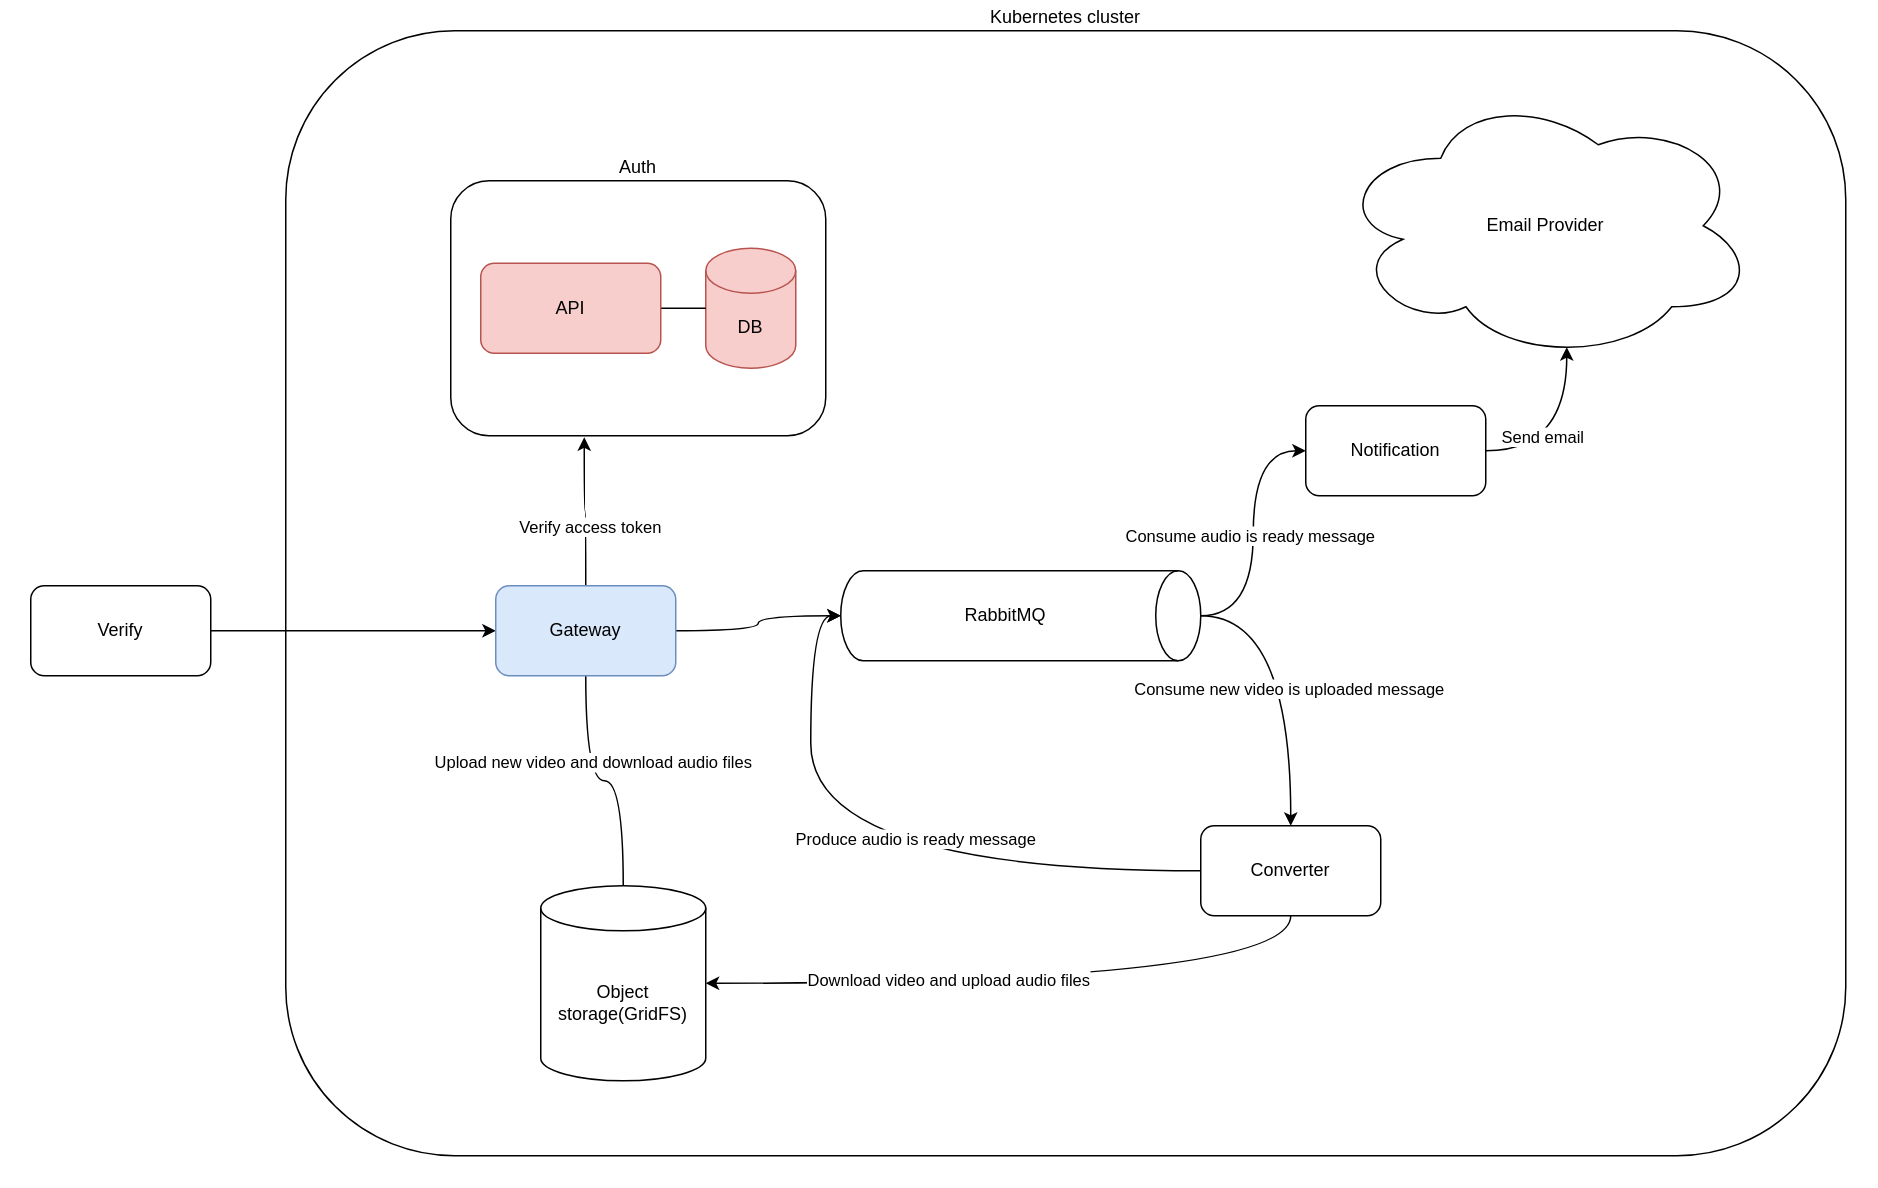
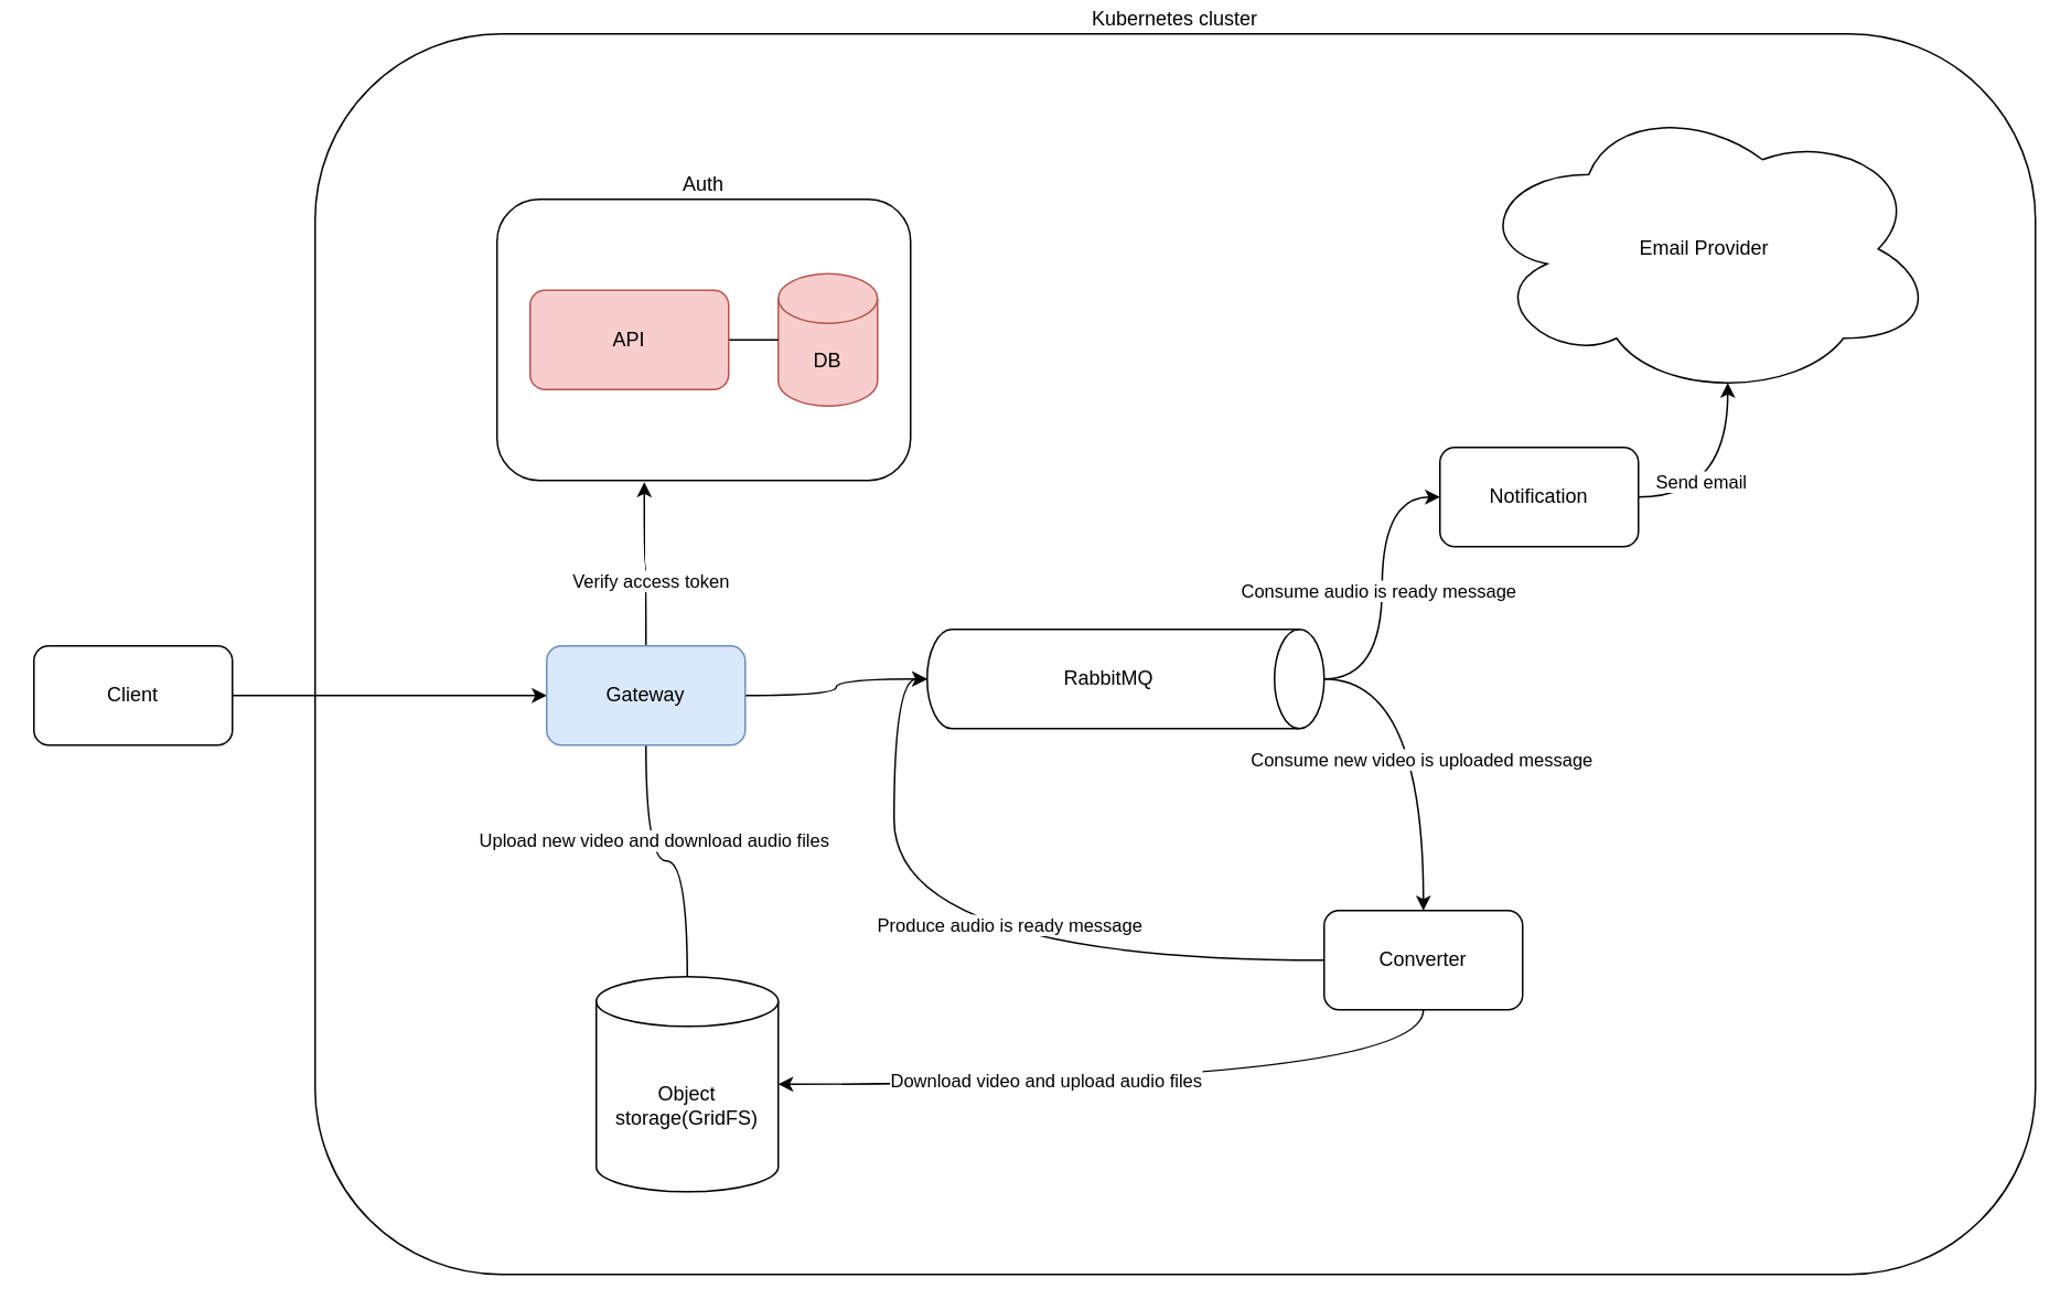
  <mxCell id="0" />
  <mxCell id="1" parent="0" />
  <mxCell id="2" value="Kubernetes cluster" style="rounded=1;whiteSpace=wrap;html=1;labelPosition=center;verticalLabelPosition=top;align=center;verticalAlign=bottom;" vertex="1" parent="1"><mxGeometry x="190" y="20" width="1040" height="750" as="geometry" /></mxCell>
  <mxCell id="3" style="edgeStyle=orthogonalEdgeStyle;orthogonalLoop=1;jettySize=auto;html=1;exitX=1;exitY=0.5;exitDx=0;exitDy=0;curved=1;" edge="1" parent="1" source="4" target="10"><mxGeometry relative="1" as="geometry" /></mxCell>
- <mxCell id="4" value="Verify" style="rounded=1;whiteSpace=wrap;html=1;" vertex="1" parent="1"><mxGeometry x="20" y="390" width="120" height="60" as="geometry" /></mxCell>
+ <mxCell id="4" value="Client" style="rounded=1;whiteSpace=wrap;html=1;" vertex="1" parent="1"><mxGeometry x="20" y="390" width="120" height="60" as="geometry" /></mxCell>
  <mxCell id="5" style="edgeStyle=orthogonalEdgeStyle;orthogonalLoop=1;jettySize=auto;html=1;exitX=0.5;exitY=0;exitDx=0;exitDy=0;entryX=0.356;entryY=1.006;entryDx=0;entryDy=0;entryPerimeter=0;curved=1;" edge="1" parent="1" source="10" target="20"><mxGeometry relative="1" as="geometry" /></mxCell>
  <mxCell id="6" value="Verify access token" style="edgeLabel;html=1;align=center;verticalAlign=middle;resizable=0;points=[];" vertex="1" connectable="0" parent="5"><mxGeometry x="-0.2" y="-2" relative="1" as="geometry"><mxPoint as="offset" /></mxGeometry></mxCell>
  <mxCell id="7" style="edgeStyle=orthogonalEdgeStyle;orthogonalLoop=1;jettySize=auto;html=1;exitX=1;exitY=0.5;exitDx=0;exitDy=0;entryX=0.5;entryY=1;entryDx=0;entryDy=0;entryPerimeter=0;curved=1;" edge="1" parent="1" source="10" target="25"><mxGeometry relative="1" as="geometry" /></mxCell>
  <mxCell id="8" style="edgeStyle=orthogonalEdgeStyle;orthogonalLoop=1;jettySize=auto;html=1;exitX=0.5;exitY=1;exitDx=0;exitDy=0;entryX=0.5;entryY=0;entryDx=0;entryDy=0;entryPerimeter=0;curved=1;endArrow=none;" edge="1" parent="1" source="10" target="27"><mxGeometry relative="1" as="geometry" /></mxCell>
  <mxCell id="9" value="Upload new video and download audio files" style="edgeLabel;html=1;align=center;verticalAlign=middle;resizable=0;points=[];" vertex="1" connectable="0" parent="8"><mxGeometry x="-0.309" y="4" relative="1" as="geometry"><mxPoint as="offset" /></mxGeometry></mxCell>
  <mxCell id="10" value="Gateway" style="rounded=1;whiteSpace=wrap;html=1;fillColor=#dae8fc;strokeColor=#6c8ebf;" vertex="1" parent="1"><mxGeometry x="330" y="390" width="120" height="60" as="geometry" /></mxCell>
  <mxCell id="11" style="edgeStyle=orthogonalEdgeStyle;orthogonalLoop=1;jettySize=auto;html=1;exitX=0.5;exitY=1;exitDx=0;exitDy=0;entryX=1;entryY=0.5;entryDx=0;entryDy=0;entryPerimeter=0;curved=1;" edge="1" parent="1" source="15" target="27"><mxGeometry relative="1" as="geometry" /></mxCell>
  <mxCell id="12" value="Download video and upload audio files" style="edgeLabel;html=1;align=center;verticalAlign=middle;resizable=0;points=[];" vertex="1" connectable="0" parent="11"><mxGeometry x="0.26" y="-3" relative="1" as="geometry"><mxPoint as="offset" /></mxGeometry></mxCell>
  <mxCell id="13" style="edgeStyle=orthogonalEdgeStyle;orthogonalLoop=1;jettySize=auto;html=1;exitX=0;exitY=0.5;exitDx=0;exitDy=0;entryX=0.5;entryY=1;entryDx=0;entryDy=0;entryPerimeter=0;curved=1;" edge="1" parent="1" source="15" target="25"><mxGeometry relative="1" as="geometry" /></mxCell>
  <mxCell id="14" value="Produce audio is ready message" style="edgeLabel;html=1;align=center;verticalAlign=middle;resizable=0;points=[];" vertex="1" connectable="0" parent="13"><mxGeometry x="-0.149" y="-22" relative="1" as="geometry"><mxPoint as="offset" /></mxGeometry></mxCell>
  <mxCell id="15" value="Converter" style="rounded=1;whiteSpace=wrap;html=1;" vertex="1" parent="1"><mxGeometry x="800" y="550" width="120" height="60" as="geometry" /></mxCell>
  <mxCell id="16" style="edgeStyle=orthogonalEdgeStyle;orthogonalLoop=1;jettySize=auto;html=1;exitX=1;exitY=0.5;exitDx=0;exitDy=0;entryX=0.55;entryY=0.95;entryDx=0;entryDy=0;entryPerimeter=0;curved=1;" edge="1" parent="1" source="18" target="32"><mxGeometry relative="1" as="geometry" /></mxCell>
  <mxCell id="17" value="Send email" style="edgeLabel;html=1;align=center;verticalAlign=middle;resizable=0;points=[];" vertex="1" connectable="0" parent="16"><mxGeometry x="0.047" y="17" relative="1" as="geometry"><mxPoint as="offset" /></mxGeometry></mxCell>
  <mxCell id="18" value="Notification" style="rounded=1;whiteSpace=wrap;html=1;" vertex="1" parent="1"><mxGeometry x="870" y="270" width="120" height="60" as="geometry" /></mxCell>
  <mxCell id="19" value="" style="group" vertex="1" connectable="0" parent="1"><mxGeometry x="300" y="120" width="250" height="170" as="geometry" /></mxCell>
  <mxCell id="20" value="Auth" style="rounded=1;whiteSpace=wrap;html=1;labelPosition=center;verticalLabelPosition=top;align=center;verticalAlign=bottom;" vertex="1" parent="19"><mxGeometry width="250" height="170" as="geometry" /></mxCell>
  <mxCell id="21" value="DB" style="shape=cylinder3;whiteSpace=wrap;html=1;boundedLbl=1;backgroundOutline=1;size=15;fillColor=#f8cecc;strokeColor=#b85450;" vertex="1" parent="19"><mxGeometry x="170" y="45" width="60" height="80" as="geometry" /></mxCell>
  <mxCell id="22" style="edgeStyle=orthogonalEdgeStyle;rounded=0;orthogonalLoop=1;jettySize=auto;html=1;exitX=1;exitY=0.5;exitDx=0;exitDy=0;entryX=0;entryY=0.5;entryDx=0;entryDy=0;entryPerimeter=0;endArrow=none;" edge="1" parent="19" source="23" target="21"><mxGeometry relative="1" as="geometry" /></mxCell>
  <mxCell id="23" value="API" style="rounded=1;whiteSpace=wrap;html=1;fillColor=#f8cecc;strokeColor=#b85450;" vertex="1" parent="19"><mxGeometry x="20" y="55" width="120" height="60" as="geometry" /></mxCell>
  <mxCell id="24" value="" style="group" vertex="1" connectable="0" parent="1"><mxGeometry x="560" y="380" width="240" height="60" as="geometry" /></mxCell>
  <mxCell id="25" value="" style="shape=cylinder3;whiteSpace=wrap;html=1;boundedLbl=1;backgroundOutline=1;size=15;rotation=90;" vertex="1" parent="24"><mxGeometry x="90" y="-90" width="60" height="240" as="geometry" /></mxCell>
  <mxCell id="26" value="RabbitMQ" style="text;html=1;strokeColor=none;fillColor=none;align=center;verticalAlign=middle;whiteSpace=wrap;rounded=0;" vertex="1" parent="24"><mxGeometry x="80" y="15" width="60" height="30" as="geometry" /></mxCell>
  <mxCell id="27" value="Object storage(GridFS)" style="shape=cylinder3;whiteSpace=wrap;html=1;boundedLbl=1;backgroundOutline=1;size=15;" vertex="1" parent="1"><mxGeometry x="360" y="590" width="110" height="130" as="geometry" /></mxCell>
  <mxCell id="28" style="edgeStyle=orthogonalEdgeStyle;orthogonalLoop=1;jettySize=auto;html=1;exitX=0.5;exitY=0;exitDx=0;exitDy=0;exitPerimeter=0;entryX=0.5;entryY=0;entryDx=0;entryDy=0;curved=1;" edge="1" parent="1" source="25" target="15"><mxGeometry relative="1" as="geometry" /></mxCell>
  <mxCell id="29" value="Consume new video is uploaded message" style="edgeLabel;html=1;align=center;verticalAlign=middle;resizable=0;points=[];" vertex="1" connectable="0" parent="28"><mxGeometry x="0.075" y="-2" relative="1" as="geometry"><mxPoint as="offset" /></mxGeometry></mxCell>
  <mxCell id="30" style="edgeStyle=orthogonalEdgeStyle;orthogonalLoop=1;jettySize=auto;html=1;exitX=0.5;exitY=0;exitDx=0;exitDy=0;exitPerimeter=0;entryX=0;entryY=0.5;entryDx=0;entryDy=0;curved=1;" edge="1" parent="1" source="25" target="18"><mxGeometry relative="1" as="geometry" /></mxCell>
  <mxCell id="31" value="Consume audio is ready message" style="edgeLabel;html=1;align=center;verticalAlign=middle;resizable=0;points=[];" vertex="1" connectable="0" parent="30"><mxGeometry x="-0.011" y="3" relative="1" as="geometry"><mxPoint as="offset" /></mxGeometry></mxCell>
  <mxCell id="32" value="Email Provider" style="ellipse;shape=cloud;whiteSpace=wrap;html=1;" vertex="1" parent="1"><mxGeometry x="890" y="60" width="280" height="180" as="geometry" /></mxCell>
